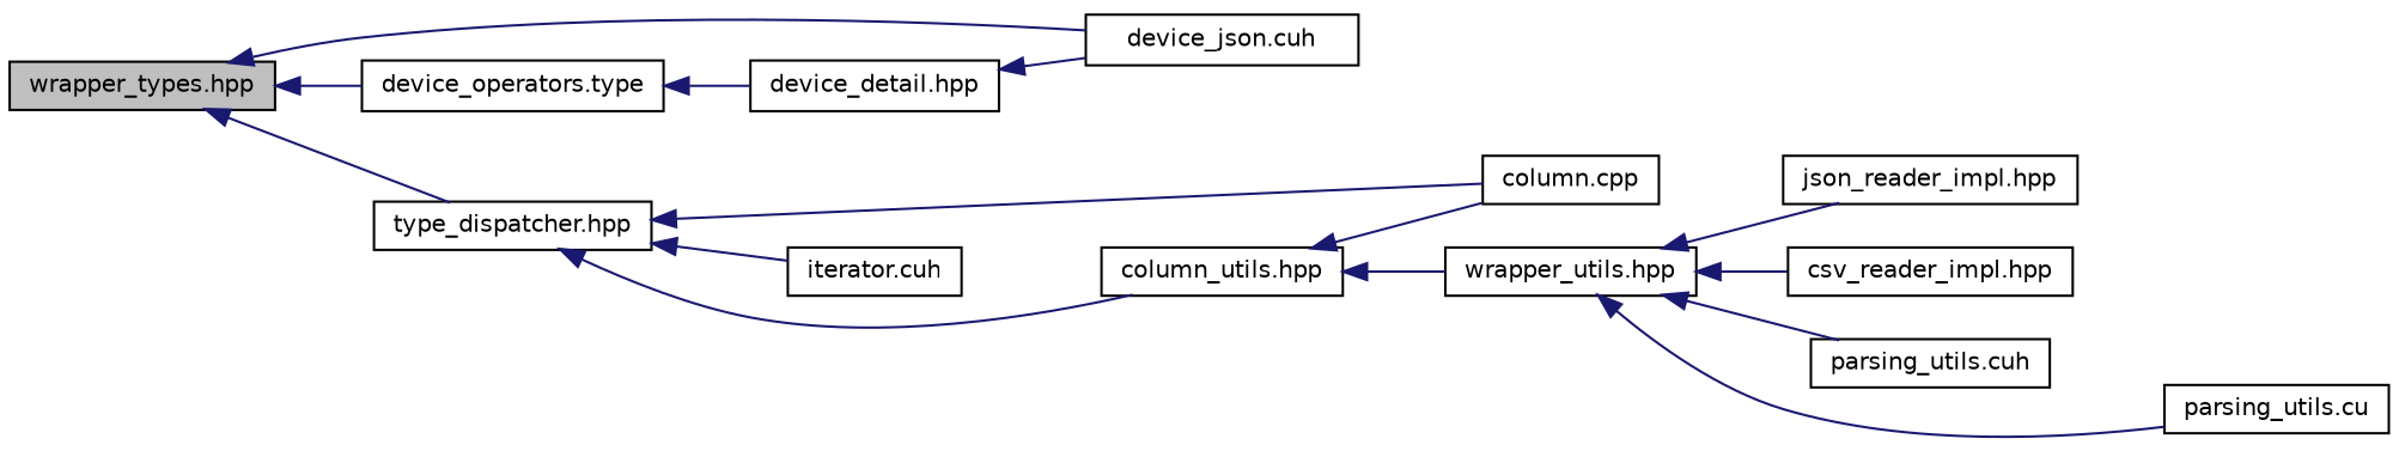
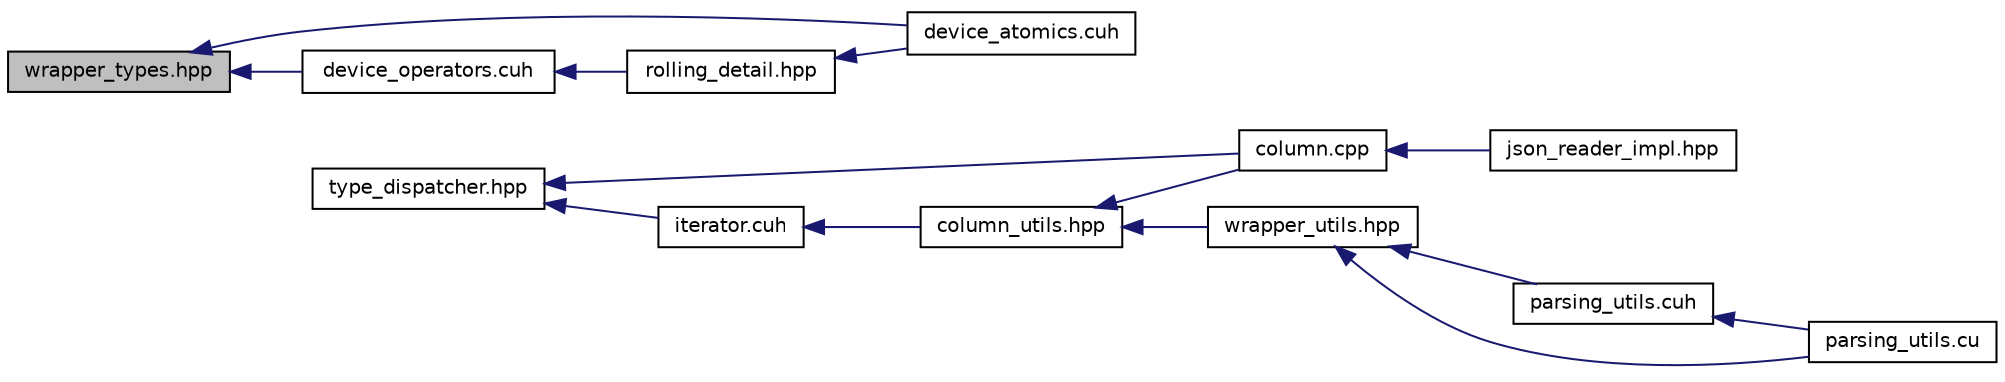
  digraph {
    rankdir=LR
    node [color=black fillcolor=white fontname=Helvetica fontsize=10 shape=record style=filled]
    edge [color=midnightblue dir=back fontname=Helvetica fontsize=10 labelfontname=Helvetica labelfontsize=10 style=solid]
    n1 [fillcolor=grey75 fontcolor=black height=0.2 label="wrapper_types.hpp" width=0.4]
-   n2 [height=0.2 label="device_json.cuh" width=0.4]
-   n3 [height=0.2 label="device_operators.type" width=0.4]
+   n2 [height=0.2 label="device_atomics.cuh" width=0.4]
+   n3 [height=0.2 label="device_operators.cuh" width=0.4]
    n4 [height=0.2 label="type_dispatcher.hpp" width=0.4]
-   n5 [height=0.2 label="device_detail.hpp" width=0.4]
+   n5 [height=0.2 label="rolling_detail.hpp" width=0.4]
    n6 [height=0.2 label="column.cpp" width=0.4]
    n7 [height=0.2 label="iterator.cuh" width=0.4]
    n8 [height=0.2 label="column_utils.hpp" width=0.4]
    n9 [height=0.2 label="wrapper_utils.hpp" width=0.4]
-   n10 [height=0.2 label="csv_reader_impl.hpp" width=0.4]
    n11 [height=0.2 label="json_reader_impl.hpp" width=0.4]
    n12 [height=0.2 label="parsing_utils.cuh" width=0.4]
    n13 [height=0.2 label="parsing_utils.cu" width=0.4]
    n1 -> n2
    n1 -> n3
-   n1 -> n4
    n3 -> n5
    n4 -> n6
    n4 -> n7
-   n4 -> n8
+   n7 -> n8
    n5 -> n2
    n8 -> n6
    n8 -> n9
-   n9 -> n10
-   n9 -> n11
+   n6 -> n11
    n9 -> n12
    n9 -> n13
+   n12 -> n13
  }
